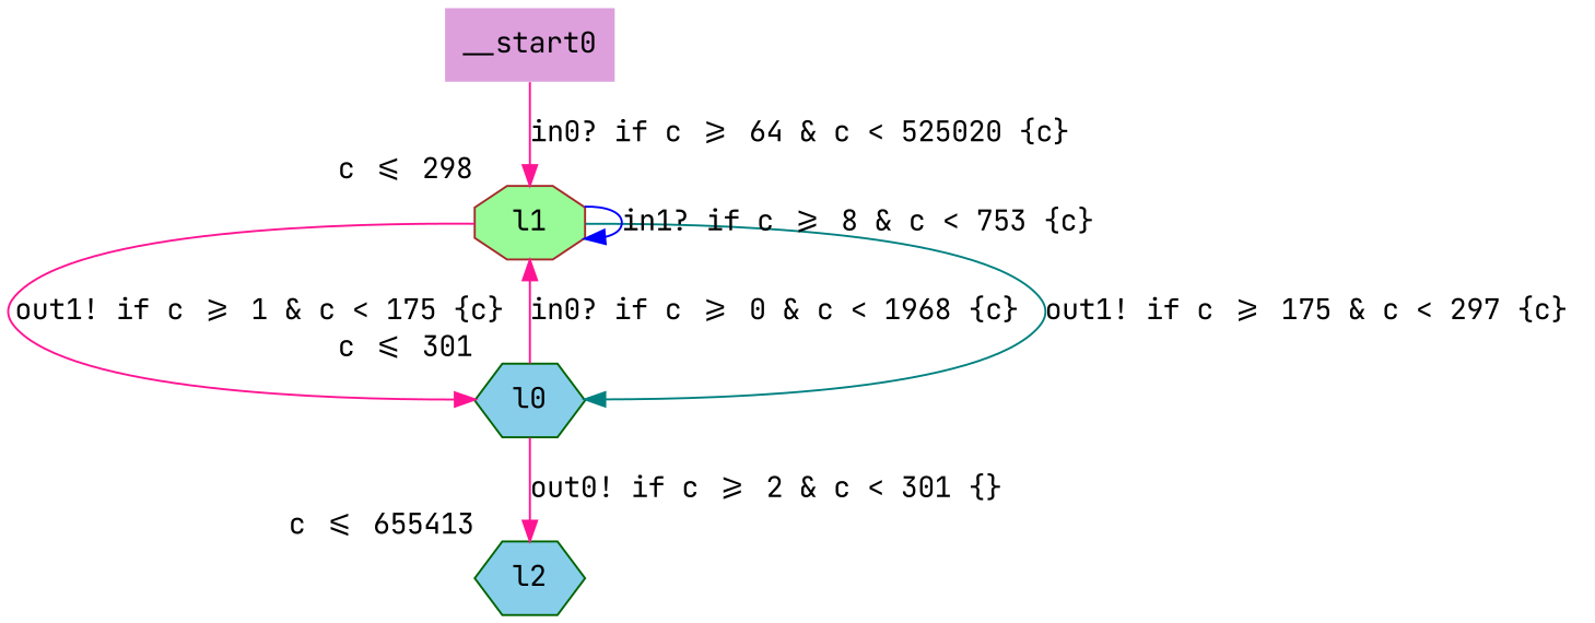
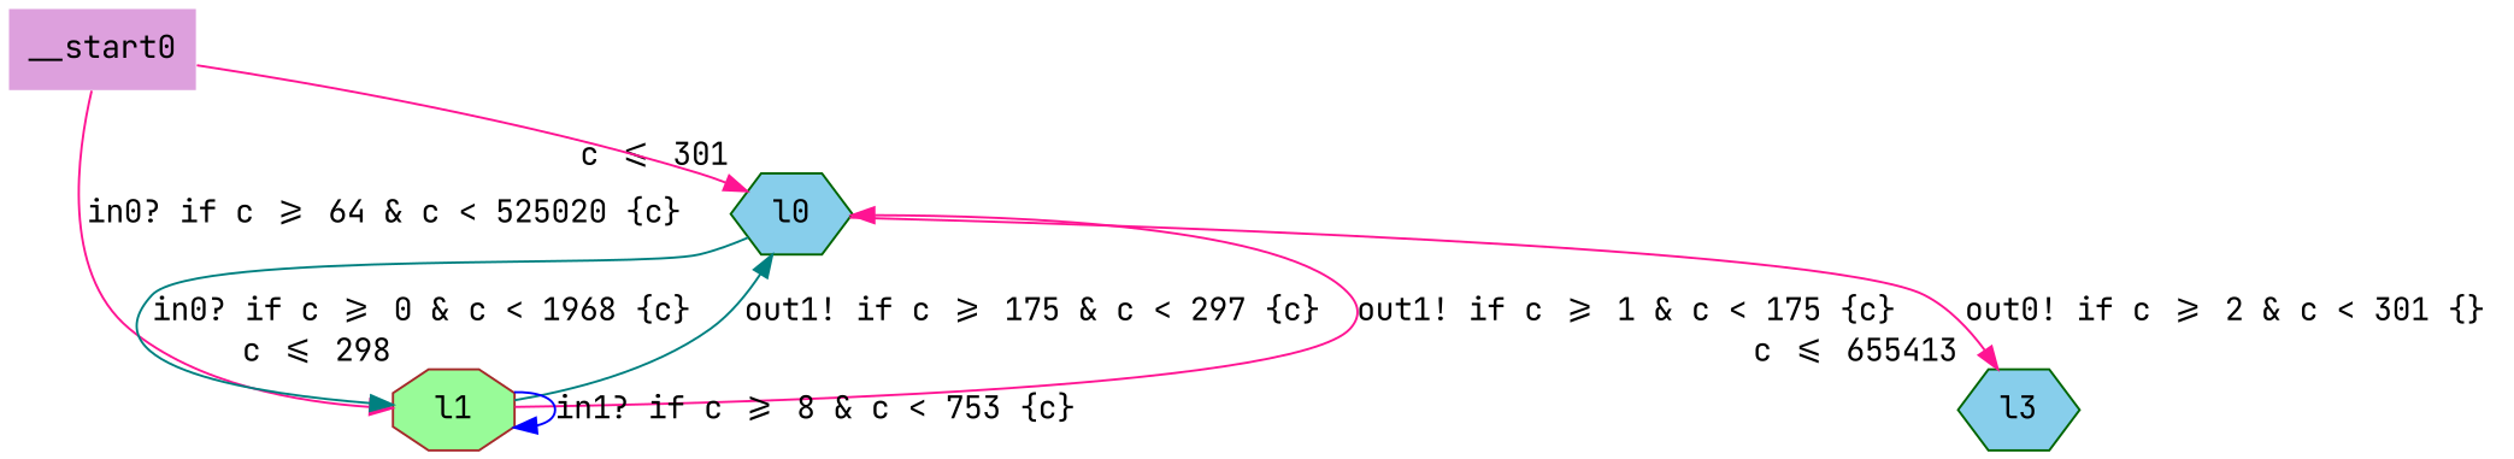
  digraph {
    fontname="JetBrains Mono"
    node [color=darkgreen fillcolor=skyblue fontname="JetBrains Mono" shape=hexagon style=filled margin=0]
    edge [color=deeppink fontname="JetBrains Mono"]
    __start0 [color=gray40 fillcolor=plum shape=none margin=""]
    n2 [label=l0 xlabel="c <= 301"]
    n3 [color=brown fillcolor=palegreen label=l1 shape=octagon xlabel="c <= 298"]
-   n4 [label=l2 xlabel="c <= 655413"]
+   n4 [label=l3 xlabel="c <= 655413"]
+   __start0 -> n2
    __start0 -> n3 [label="in0? if c >= 64 & c < 525020 {c} "]
-   n2 -> n3 [label="in0? if c >= 0 & c < 1968 {c} "]
+   n2 -> n3 [color=teal label="in0? if c >= 0 & c < 1968 {c} "]
    n2 -> n4 [label="out0! if c >= 2 & c < 301 {} "]
    n3 -> n2 [color=teal label="out1! if c >= 175 & c < 297 {c} "]
    n3 -> n2 [label="out1! if c >= 1 & c < 175 {c} "]
    n3 -> n3 [color=blue label="in1? if c >= 8 & c < 753 {c} "]
  }
